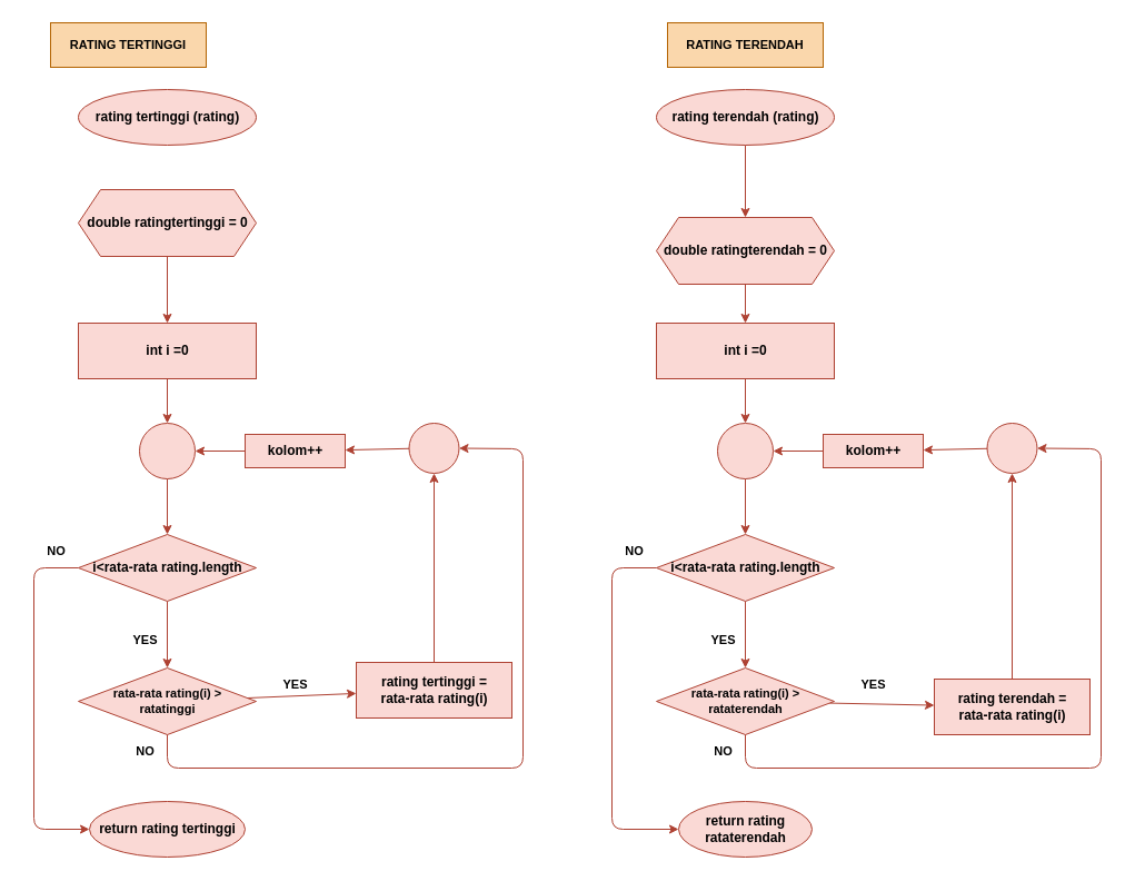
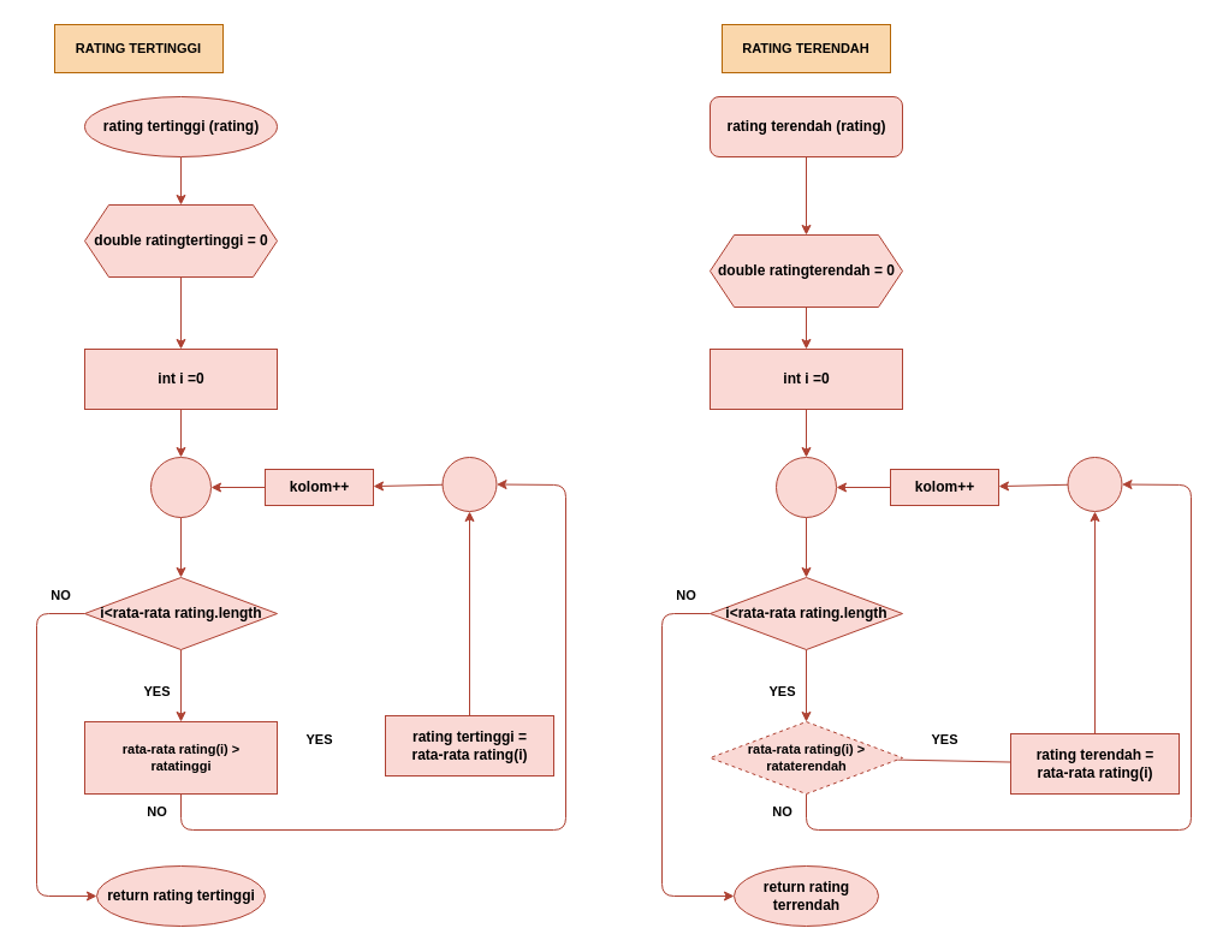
  <mxCell id="0" />
  <mxCell id="1" parent="0" />
+ <mxCell id="2" value="" style="edgeStyle=none;html=1;fillColor=#fad9d5;strokeColor=#ae4132;fontColor=#000000;fontStyle=1" parent="1" source="3" target="5" edge="1"><mxGeometry relative="1" as="geometry" /></mxCell>
  <mxCell id="3" value="rating tertinggi (rating)" style="ellipse;html=1;fillColor=#fad9d5;strokeColor=#ae4132;fontColor=#000000;fontStyle=1" parent="1" vertex="1"><mxGeometry x="70" y="80" width="160" height="50" as="geometry" /></mxCell>
  <mxCell id="4" value="" style="edgeStyle=none;html=1;fillColor=#fad9d5;strokeColor=#ae4132;fontColor=#000000;fontStyle=1" parent="1" source="5" target="7" edge="1"><mxGeometry relative="1" as="geometry" /></mxCell>
  <mxCell id="5" value="double ratingtertinggi = 0" style="shape=hexagon;perimeter=hexagonPerimeter2;html=1;fixedSize=1;fillColor=#fad9d5;strokeColor=#ae4132;fontColor=#000000;fontStyle=1" parent="1" vertex="1"><mxGeometry x="70" y="170" width="160" height="60" as="geometry" /></mxCell>
  <mxCell id="6" value="" style="edgeStyle=none;html=1;fillColor=#fad9d5;strokeColor=#ae4132;fontColor=#000000;fontStyle=1" parent="1" source="7" target="9" edge="1"><mxGeometry relative="1" as="geometry" /></mxCell>
  <mxCell id="7" value="int i =0" style="html=1;fillColor=#fad9d5;strokeColor=#ae4132;fontColor=#000000;fontStyle=1" parent="1" vertex="1"><mxGeometry x="70" y="290" width="160" height="50" as="geometry" /></mxCell>
  <mxCell id="8" value="" style="edgeStyle=none;html=1;fillColor=#fad9d5;strokeColor=#ae4132;fontColor=#000000;fontStyle=1" parent="1" source="9" target="12" edge="1"><mxGeometry relative="1" as="geometry" /></mxCell>
  <mxCell id="9" value="" style="ellipse;html=1;fillColor=#fad9d5;strokeColor=#ae4132;fontColor=#000000;fontStyle=1" parent="1" vertex="1"><mxGeometry x="125" y="380" width="50" height="50" as="geometry" /></mxCell>
  <mxCell id="10" value="" style="edgeStyle=none;html=1;fillColor=#fad9d5;strokeColor=#ae4132;fontColor=#000000;fontStyle=1" parent="1" source="12" target="15" edge="1"><mxGeometry relative="1" as="geometry" /></mxCell>
  <mxCell id="11" style="edgeStyle=none;html=1;entryX=0;entryY=0.5;entryDx=0;entryDy=0;fillColor=#fad9d5;strokeColor=#ae4132;fontColor=#000000;fontStyle=1" parent="1" source="12" target="20" edge="1"><mxGeometry relative="1" as="geometry"><Array as="points"><mxPoint x="30" y="510" /><mxPoint x="30" y="745" /></Array></mxGeometry></mxCell>
  <mxCell id="12" value="i&amp;lt;rata-rata rating.length" style="rhombus;html=1;fillColor=#fad9d5;strokeColor=#ae4132;fontColor=#000000;fontStyle=1" parent="1" vertex="1"><mxGeometry x="70" y="480" width="160" height="60" as="geometry" /></mxCell>
- <mxCell id="13" value="" style="edgeStyle=none;html=1;fillColor=#fad9d5;strokeColor=#ae4132;fontColor=#000000;fontStyle=1" parent="1" source="15" target="17" edge="1"><mxGeometry relative="1" as="geometry" /></mxCell>
  <mxCell id="14" style="edgeStyle=none;html=1;entryX=1;entryY=0.5;entryDx=0;entryDy=0;fillColor=#fad9d5;strokeColor=#ae4132;fontColor=#000000;fontStyle=1" parent="1" source="15" target="22" edge="1"><mxGeometry relative="1" as="geometry"><Array as="points"><mxPoint x="150" y="690" /><mxPoint x="470" y="690" /><mxPoint x="470" y="403" /></Array></mxGeometry></mxCell>
- <mxCell id="15" value="rata-rata rating(i) &amp;gt; &lt;br&gt;ratatinggi" style="rhombus;html=1;fontSize=11;fillColor=#fad9d5;strokeColor=#ae4132;fontColor=#000000;fontStyle=1" parent="1" vertex="1"><mxGeometry x="70" y="600" width="160" height="60" as="geometry" /></mxCell>
+ <mxCell id="15" value="rata-rata rating(i) &amp;gt; &lt;br&gt;ratatinggi" style="html=1;fontSize=11;fillColor=#fad9d5;strokeColor=#ae4132;fontColor=#000000;fontStyle=1;rounded=0;" parent="1" vertex="1"><mxGeometry x="70" y="600" width="160" height="60" as="geometry" /></mxCell>
  <mxCell id="16" style="edgeStyle=none;html=1;entryX=0.5;entryY=1;entryDx=0;entryDy=0;fillColor=#fad9d5;strokeColor=#ae4132;fontColor=#000000;fontStyle=1" parent="1" source="17" target="22" edge="1"><mxGeometry relative="1" as="geometry" /></mxCell>
  <mxCell id="17" value="rating tertinggi = &lt;br&gt;rata-rata rating(i)" style="html=1;fillColor=#fad9d5;strokeColor=#ae4132;fontColor=#000000;fontStyle=1" parent="1" vertex="1"><mxGeometry x="320" y="595" width="140" height="50" as="geometry" /></mxCell>
  <mxCell id="18" value="" style="edgeStyle=none;html=1;fillColor=#fad9d5;strokeColor=#ae4132;fontColor=#000000;fontStyle=1" parent="1" source="19" target="9" edge="1"><mxGeometry relative="1" as="geometry" /></mxCell>
  <mxCell id="19" value="kolom++" style="rounded=0;html=1;fillColor=#fad9d5;strokeColor=#ae4132;fontColor=#000000;fontStyle=1" parent="1" vertex="1"><mxGeometry x="220" y="390" width="90" height="30" as="geometry" /></mxCell>
  <mxCell id="20" value="return rating tertinggi" style="ellipse;html=1;fillColor=#fad9d5;strokeColor=#ae4132;fontColor=#000000;fontStyle=1" parent="1" vertex="1"><mxGeometry x="80" y="720" width="140" height="50" as="geometry" /></mxCell>
  <mxCell id="21" value="" style="edgeStyle=none;html=1;fillColor=#fad9d5;strokeColor=#ae4132;fontColor=#000000;fontStyle=1" parent="1" source="22" target="19" edge="1"><mxGeometry relative="1" as="geometry" /></mxCell>
  <mxCell id="22" value="" style="ellipse;html=1;aspect=fixed;fillColor=#fad9d5;strokeColor=#ae4132;fontColor=#000000;fontStyle=1" parent="1" vertex="1"><mxGeometry x="367.5" y="380" width="45" height="45" as="geometry" /></mxCell>
  <mxCell id="23" value="" style="edgeStyle=none;html=1;fillColor=#fad9d5;strokeColor=#ae4132;fontColor=#000000;fontStyle=1" parent="1" source="24" target="26" edge="1"><mxGeometry relative="1" as="geometry" /></mxCell>
- <mxCell id="24" value="rating terendah (rating)" style="ellipse;html=1;fillColor=#fad9d5;strokeColor=#ae4132;fontColor=#000000;fontStyle=1" parent="1" vertex="1"><mxGeometry x="590" y="80" width="160" height="50" as="geometry" /></mxCell>
+ <mxCell id="24" value="rating terendah (rating)" style="html=1;fillColor=#fad9d5;strokeColor=#ae4132;fontColor=#000000;fontStyle=1;rounded=1;" parent="1" vertex="1"><mxGeometry x="590" y="80" width="160" height="50" as="geometry" /></mxCell>
  <mxCell id="25" value="" style="edgeStyle=none;html=1;fillColor=#fad9d5;strokeColor=#ae4132;fontColor=#000000;fontStyle=1" parent="1" source="26" target="28" edge="1"><mxGeometry relative="1" as="geometry" /></mxCell>
  <mxCell id="26" value="double ratingterendah = 0" style="shape=hexagon;perimeter=hexagonPerimeter2;html=1;fixedSize=1;fillColor=#fad9d5;strokeColor=#ae4132;fontColor=#000000;fontStyle=1" parent="1" vertex="1"><mxGeometry x="590" y="195" width="160" height="60" as="geometry" /></mxCell>
  <mxCell id="27" value="" style="edgeStyle=none;html=1;fillColor=#fad9d5;strokeColor=#ae4132;fontColor=#000000;fontStyle=1" parent="1" source="28" target="30" edge="1"><mxGeometry relative="1" as="geometry" /></mxCell>
  <mxCell id="28" value="int i =0" style="html=1;fillColor=#fad9d5;strokeColor=#ae4132;fontColor=#000000;fontStyle=1" parent="1" vertex="1"><mxGeometry x="590" y="290" width="160" height="50" as="geometry" /></mxCell>
  <mxCell id="29" value="" style="edgeStyle=none;html=1;fillColor=#fad9d5;strokeColor=#ae4132;fontColor=#000000;fontStyle=1" parent="1" source="30" target="33" edge="1"><mxGeometry relative="1" as="geometry" /></mxCell>
  <mxCell id="30" value="" style="ellipse;html=1;fillColor=#fad9d5;strokeColor=#ae4132;fontColor=#000000;fontStyle=1" parent="1" vertex="1"><mxGeometry x="645" y="380" width="50" height="50" as="geometry" /></mxCell>
  <mxCell id="31" value="" style="edgeStyle=none;html=1;fillColor=#fad9d5;strokeColor=#ae4132;fontColor=#000000;fontStyle=1" parent="1" source="33" target="36" edge="1"><mxGeometry relative="1" as="geometry" /></mxCell>
  <mxCell id="32" style="edgeStyle=none;html=1;entryX=0;entryY=0.5;entryDx=0;entryDy=0;fillColor=#fad9d5;strokeColor=#ae4132;fontColor=#000000;fontStyle=1" parent="1" source="33" target="41" edge="1"><mxGeometry relative="1" as="geometry"><Array as="points"><mxPoint x="550" y="510" /><mxPoint x="550" y="745" /></Array></mxGeometry></mxCell>
  <mxCell id="33" value="i&amp;lt;rata-rata rating.length" style="rhombus;html=1;fillColor=#fad9d5;strokeColor=#ae4132;fontColor=#000000;fontStyle=1" parent="1" vertex="1"><mxGeometry x="590" y="480" width="160" height="60" as="geometry" /></mxCell>
- <mxCell id="34" value="" style="edgeStyle=none;html=1;fillColor=#fad9d5;strokeColor=#ae4132;fontColor=#000000;fontStyle=1" parent="1" source="36" target="38" edge="1"><mxGeometry relative="1" as="geometry" /></mxCell>
+ <mxCell id="34" value="" style="edgeStyle=none;html=1;fillColor=#fad9d5;strokeColor=#ae4132;fontColor=#000000;fontStyle=1;endArrow=none;" parent="1" source="36" target="38" edge="1"><mxGeometry relative="1" as="geometry" /></mxCell>
  <mxCell id="35" style="edgeStyle=none;html=1;entryX=1;entryY=0.5;entryDx=0;entryDy=0;fillColor=#fad9d5;strokeColor=#ae4132;fontColor=#000000;fontStyle=1" parent="1" source="36" target="43" edge="1"><mxGeometry relative="1" as="geometry"><Array as="points"><mxPoint x="670" y="690" /><mxPoint x="990" y="690" /><mxPoint x="990" y="403" /></Array></mxGeometry></mxCell>
- <mxCell id="36" value="rata-rata rating(i) &amp;gt; &lt;br&gt;rataterendah" style="rhombus;html=1;fontSize=11;fillColor=#fad9d5;strokeColor=#ae4132;fontColor=#000000;fontStyle=1" parent="1" vertex="1"><mxGeometry x="590" y="600" width="160" height="60" as="geometry" /></mxCell>
+ <mxCell id="36" value="rata-rata rating(i) &amp;gt; &lt;br&gt;rataterendah" style="rhombus;html=1;fontSize=11;fillColor=#fad9d5;strokeColor=#ae4132;fontColor=#000000;fontStyle=1;dashed=1;" parent="1" vertex="1"><mxGeometry x="590" y="600" width="160" height="60" as="geometry" /></mxCell>
  <mxCell id="37" style="edgeStyle=none;html=1;entryX=0.5;entryY=1;entryDx=0;entryDy=0;fillColor=#fad9d5;strokeColor=#ae4132;fontColor=#000000;fontStyle=1" parent="1" source="38" target="43" edge="1"><mxGeometry relative="1" as="geometry" /></mxCell>
  <mxCell id="38" value="rating terendah = &lt;br&gt;rata-rata rating(i)" style="html=1;fillColor=#fad9d5;strokeColor=#ae4132;fontColor=#000000;fontStyle=1" parent="1" vertex="1"><mxGeometry x="840" y="610" width="140" height="50" as="geometry" /></mxCell>
  <mxCell id="39" value="" style="edgeStyle=none;html=1;fillColor=#fad9d5;strokeColor=#ae4132;fontColor=#000000;fontStyle=1" parent="1" source="40" target="30" edge="1"><mxGeometry relative="1" as="geometry" /></mxCell>
  <mxCell id="40" value="kolom++" style="rounded=0;html=1;fillColor=#fad9d5;strokeColor=#ae4132;fontColor=#000000;fontStyle=1" parent="1" vertex="1"><mxGeometry x="740" y="390" width="90" height="30" as="geometry" /></mxCell>
- <mxCell id="41" value="return rating &lt;br&gt;rataterendah" style="ellipse;html=1;fillColor=#fad9d5;strokeColor=#ae4132;fontColor=#000000;fontStyle=1" parent="1" vertex="1"><mxGeometry x="610" y="720" width="120" height="50" as="geometry" /></mxCell>
+ <mxCell id="41" value="return rating &lt;br&gt;terrendah" style="ellipse;html=1;fillColor=#fad9d5;strokeColor=#ae4132;fontColor=#000000;fontStyle=1" parent="1" vertex="1"><mxGeometry x="610" y="720" width="120" height="50" as="geometry" /></mxCell>
  <mxCell id="42" value="" style="edgeStyle=none;html=1;fillColor=#fad9d5;strokeColor=#ae4132;fontColor=#000000;fontStyle=1" parent="1" source="43" target="40" edge="1"><mxGeometry relative="1" as="geometry" /></mxCell>
  <mxCell id="43" value="" style="ellipse;html=1;aspect=fixed;fillColor=#fad9d5;strokeColor=#ae4132;fontColor=#000000;fontStyle=1" parent="1" vertex="1"><mxGeometry x="887.5" y="380" width="45" height="45" as="geometry" /></mxCell>
  <mxCell id="44" value="NO" style="text;html=1;fillColor=none;align=center;verticalAlign=middle;rounded=0;fontSize=11;fontStyle=1" parent="1" vertex="1"><mxGeometry x="20" y="480" width="60" height="30" as="geometry" /></mxCell>
  <mxCell id="45" value="YES" style="text;html=1;fillColor=none;align=center;verticalAlign=middle;rounded=0;fontSize=11;fontStyle=1" parent="1" vertex="1"><mxGeometry x="100" y="560" width="60" height="30" as="geometry" /></mxCell>
  <mxCell id="46" value="NO" style="text;html=1;fillColor=none;align=center;verticalAlign=middle;rounded=0;fontSize=11;fontStyle=1" parent="1" vertex="1"><mxGeometry x="100" y="660" width="60" height="30" as="geometry" /></mxCell>
  <mxCell id="47" value="YES" style="text;html=1;fillColor=none;align=center;verticalAlign=middle;rounded=0;fontSize=11;fontStyle=1" parent="1" vertex="1"><mxGeometry x="235" y="600" width="60" height="30" as="geometry" /></mxCell>
  <mxCell id="48" value="NO" style="text;html=1;fillColor=none;align=center;verticalAlign=middle;rounded=0;fontSize=11;fontStyle=1" parent="1" vertex="1"><mxGeometry x="540" y="480" width="60" height="30" as="geometry" /></mxCell>
  <mxCell id="49" value="NO" style="text;html=1;fillColor=none;align=center;verticalAlign=middle;rounded=0;fontSize=11;fontStyle=1" parent="1" vertex="1"><mxGeometry x="620" y="660" width="60" height="30" as="geometry" /></mxCell>
  <mxCell id="50" value="YES" style="text;html=1;fillColor=none;align=center;verticalAlign=middle;rounded=0;fontSize=11;fontStyle=1" parent="1" vertex="1"><mxGeometry x="620" y="560" width="60" height="30" as="geometry" /></mxCell>
  <mxCell id="51" value="YES" style="text;html=1;fillColor=none;align=center;verticalAlign=middle;rounded=0;fontSize=11;fontStyle=1" parent="1" vertex="1"><mxGeometry x="755" y="600" width="60" height="30" as="geometry" /></mxCell>
  <mxCell id="52" value="RATING TERTINGGI" style="text;html=1;strokeColor=#b46504;fillColor=#fad7ac;align=center;verticalAlign=middle;whiteSpace=wrap;rounded=0;fontSize=11;fontColor=#000000;fontStyle=1" parent="1" vertex="1"><mxGeometry x="45" y="20" width="140" height="40" as="geometry" /></mxCell>
  <mxCell id="53" value="RATING TERENDAH" style="text;html=1;strokeColor=#b46504;fillColor=#fad7ac;align=center;verticalAlign=middle;whiteSpace=wrap;rounded=0;fontSize=11;fontColor=#000000;fontStyle=1" parent="1" vertex="1"><mxGeometry x="600" y="20" width="140" height="40" as="geometry" /></mxCell>
